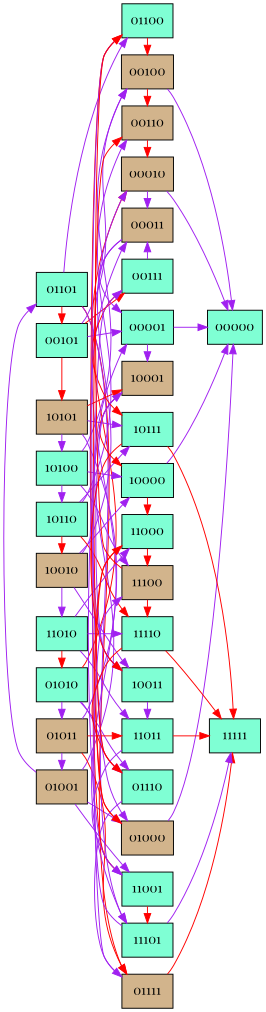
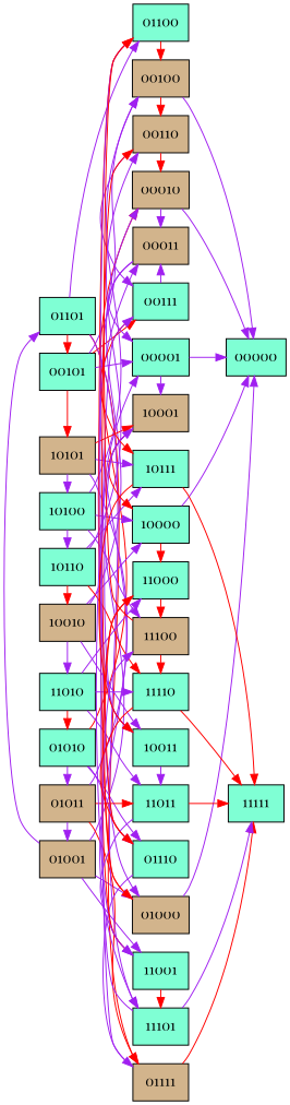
  digraph {
    fontname="Playfair Display"
    rankdir=LR
    node [fillcolor=aquamarine fontname="Playfair Display" shape=box style=filled]
    edge [color=purple fontname="Playfair Display"]
    00101
    01001 [fillcolor=tan]
    01010
    01011 [fillcolor=tan]
    01101
    10010 [fillcolor=tan]
    10100
    10101 [fillcolor=tan]
    10110
    11010
    00001
    00010 [fillcolor=tan]
    00011 [fillcolor=tan]
    00100 [fillcolor=tan]
    00110 [fillcolor=tan]
    00111
    01000 [fillcolor=tan]
    01100
    01110
    01111 [fillcolor=tan]
    10000
    10001 [fillcolor=tan]
    10011
    10111
    11000
    11001
    11011
    11100 [fillcolor=tan]
    11101
    11110
    00000
    11111
    subgraph sub_1 {
      rank=same
      00101
      01001
      01010
      01011
      01101
      10010
      10100
      10101
      10110
      11010
    }
    subgraph sub_2 {
      rank=same
      00001
      00010
      00011
      00100
      00110
      00111
      01000
      01100
      01110
      01111
      10000
      10001
      10011
      10111
      11000
      11001
      11011
      11100
      11101
      11110
    }
    subgraph sub_3 {
      rank=same
      00000
      11111
    }
    00101 -> 10101 [color=red]
    00101 -> 00001
    00101 -> 00100
    00101 -> 00111 [color=red]
    01001 -> 01101
    01001 -> 00001
    01001 -> 01000
    01001 -> 11001
    01010 -> 01011
    01010 -> 00010 [color=red]
    01010 -> 01000
    01010 -> 01110
    01011 -> 01001
    01011 -> 00011
    01011 -> 01111 [color=red]
    01011 -> 11011 [color=red]
    01101 -> 00101 [color=red]
    01101 -> 01100
    01101 -> 01111 [color=red]
    01101 -> 11101
    10010 -> 11010
    10010 -> 00010
    10010 -> 10000
    10010 -> 10011
    10100 -> 10110
    10100 -> 00100
    10100 -> 10000
    10100 -> 11100
    10101 -> 10100
    10101 -> 10001 [color=red]
    10101 -> 10111
    10101 -> 11101
    10110 -> 10010 [color=red]
    10110 -> 00110
    10110 -> 10111
    10110 -> 11110 [color=red]
    11010 -> 01010 [color=red]
    11010 -> 11000
    11010 -> 11011
    11010 -> 11110
    00001 -> 10001
    00001 -> 00000
    00010 -> 00011
    00010 -> 00000
    00011 -> 00001
    00011 -> 10011
    00100 -> 00110 [color=red]
    00100 -> 00000
    00110 -> 00010 [color=red]
+   00110 -> 00111
    00111 -> 00011
    00111 -> 10111 [color=red]
    01000 -> 01100 [color=red]
    01000 -> 00000
    01100 -> 00100 [color=red]
    01100 -> 01110
    01110 -> 00110 [color=red]
    01110 -> 01111
    01111 -> 00111
    01111 -> 11111 [color=red]
    10000 -> 11000 [color=red]
    10000 -> 00000
    10001 -> 10000 [color=red]
    10001 -> 11001
    10011 -> 10001
    10011 -> 11011
    10111 -> 10011 [color=red]
    10111 -> 11111 [color=red]
    11000 -> 01000 [color=red]
    11000 -> 11100 [color=red]
    11001 -> 11000 [color=red]
    11001 -> 11101 [color=red]
    11011 -> 11001
    11011 -> 11111 [color=red]
    11100 -> 01100 [color=red]
    11100 -> 11110 [color=red]
    11101 -> 11100
    11101 -> 11111
    11110 -> 01110 [color=red]
    11110 -> 11111 [color=red]
  }
